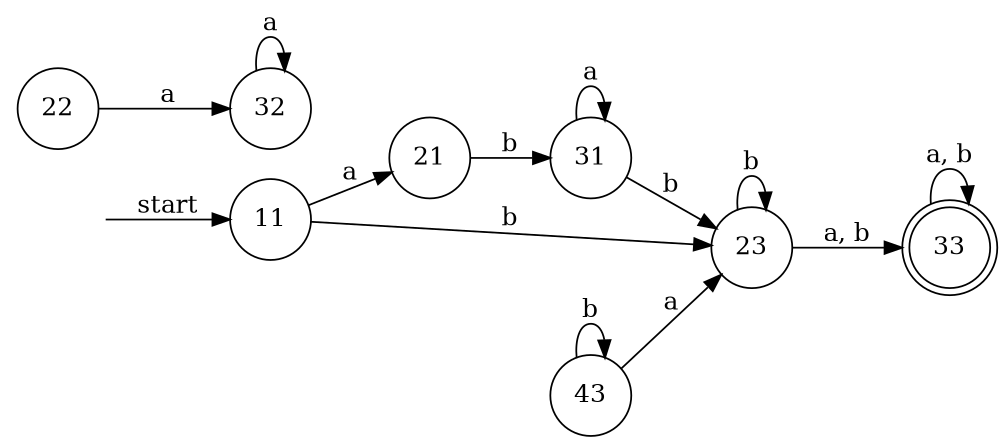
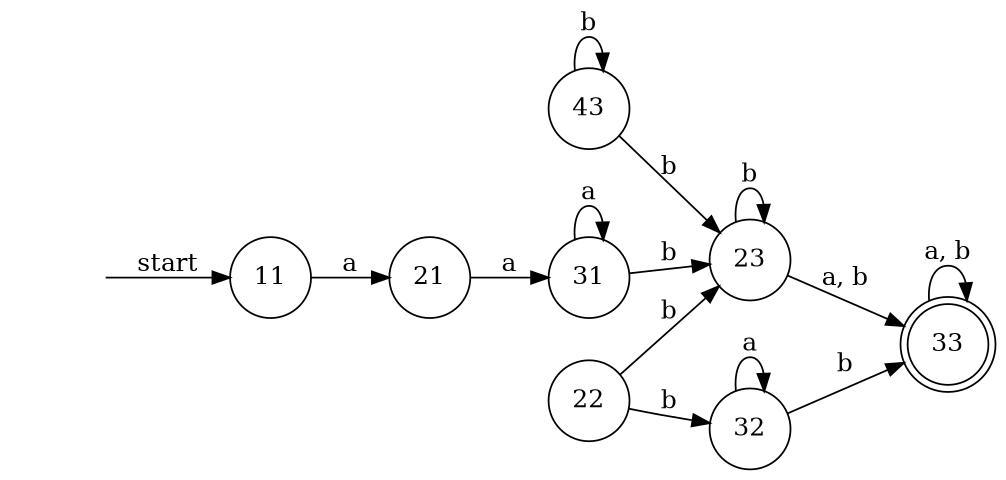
  digraph {
    rankdir=LR
    node [shape=circle]
    "" [shape=none]
    11
    21
    33 [shape=doublecircle]
    31
    22
    23
    32
    n9 [label=43]
    "" -> 11 [label=start]
    11 -> 21 [label=a]
-   21 -> 31 [label=b]
+   21 -> 31 [label=a]
    33 -> 33 [label="a, b"]
    31 -> 31 [label=a]
    31 -> 23 [label=b]
-   11 -> 23 [label=b]
-   22 -> 32 [label=a]
+   22 -> 23 [label=b]
+   22 -> 32 [label=b]
    23 -> 33 [label="a, b"]
    23 -> 23 [label=b]
+   32 -> 33 [label=b]
    32 -> 32 [label=a]
-   n9 -> 23 [label=a]
+   n9 -> 23 [label=b]
    n9 -> n9 [label=b]
  }
